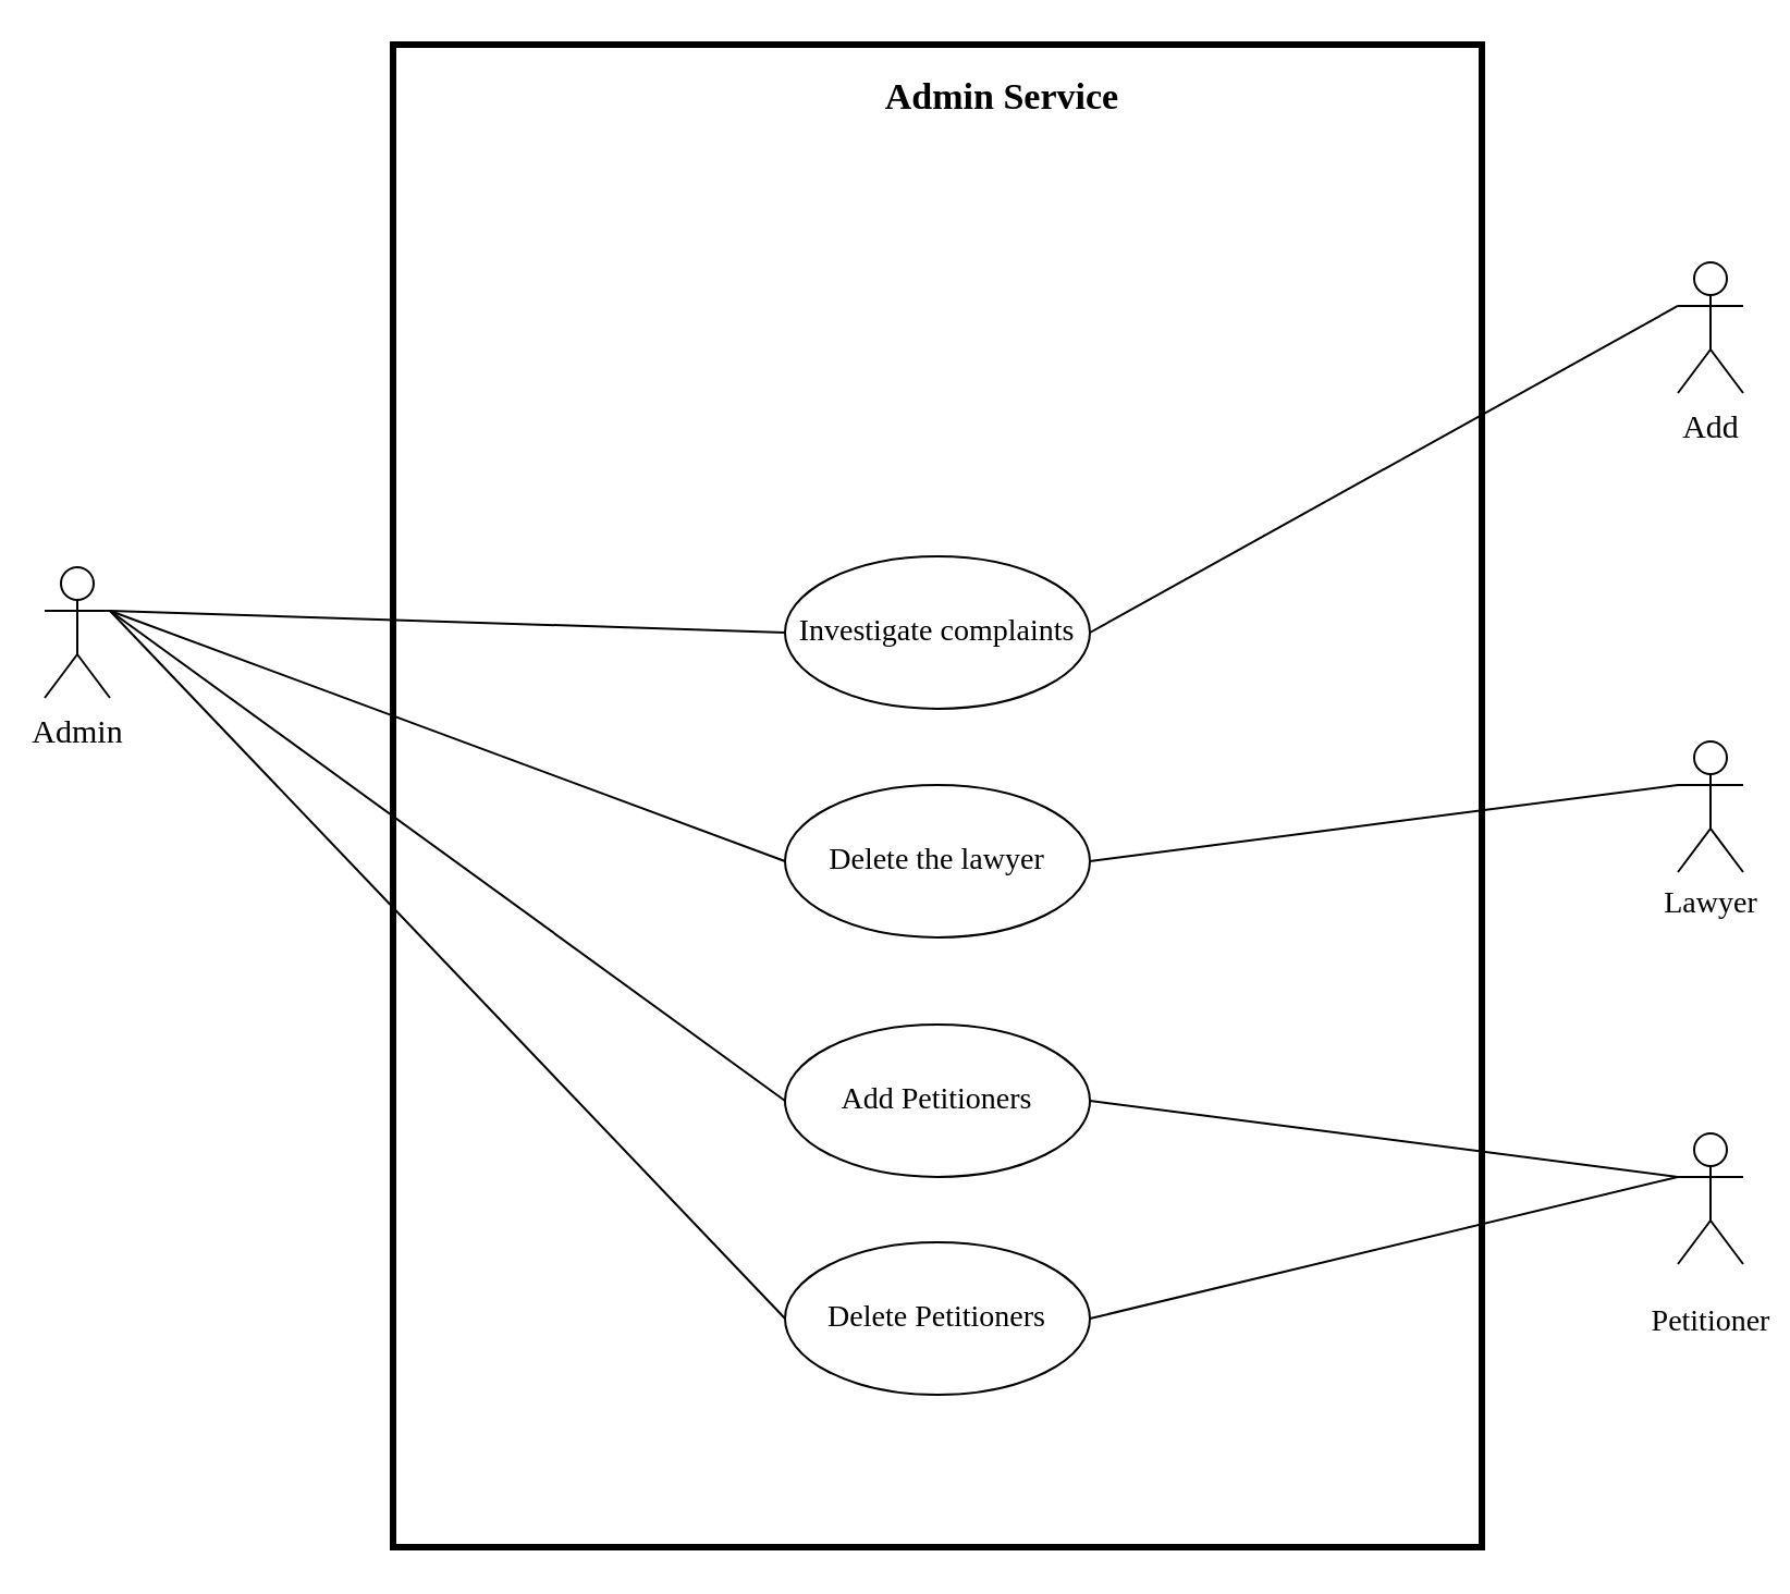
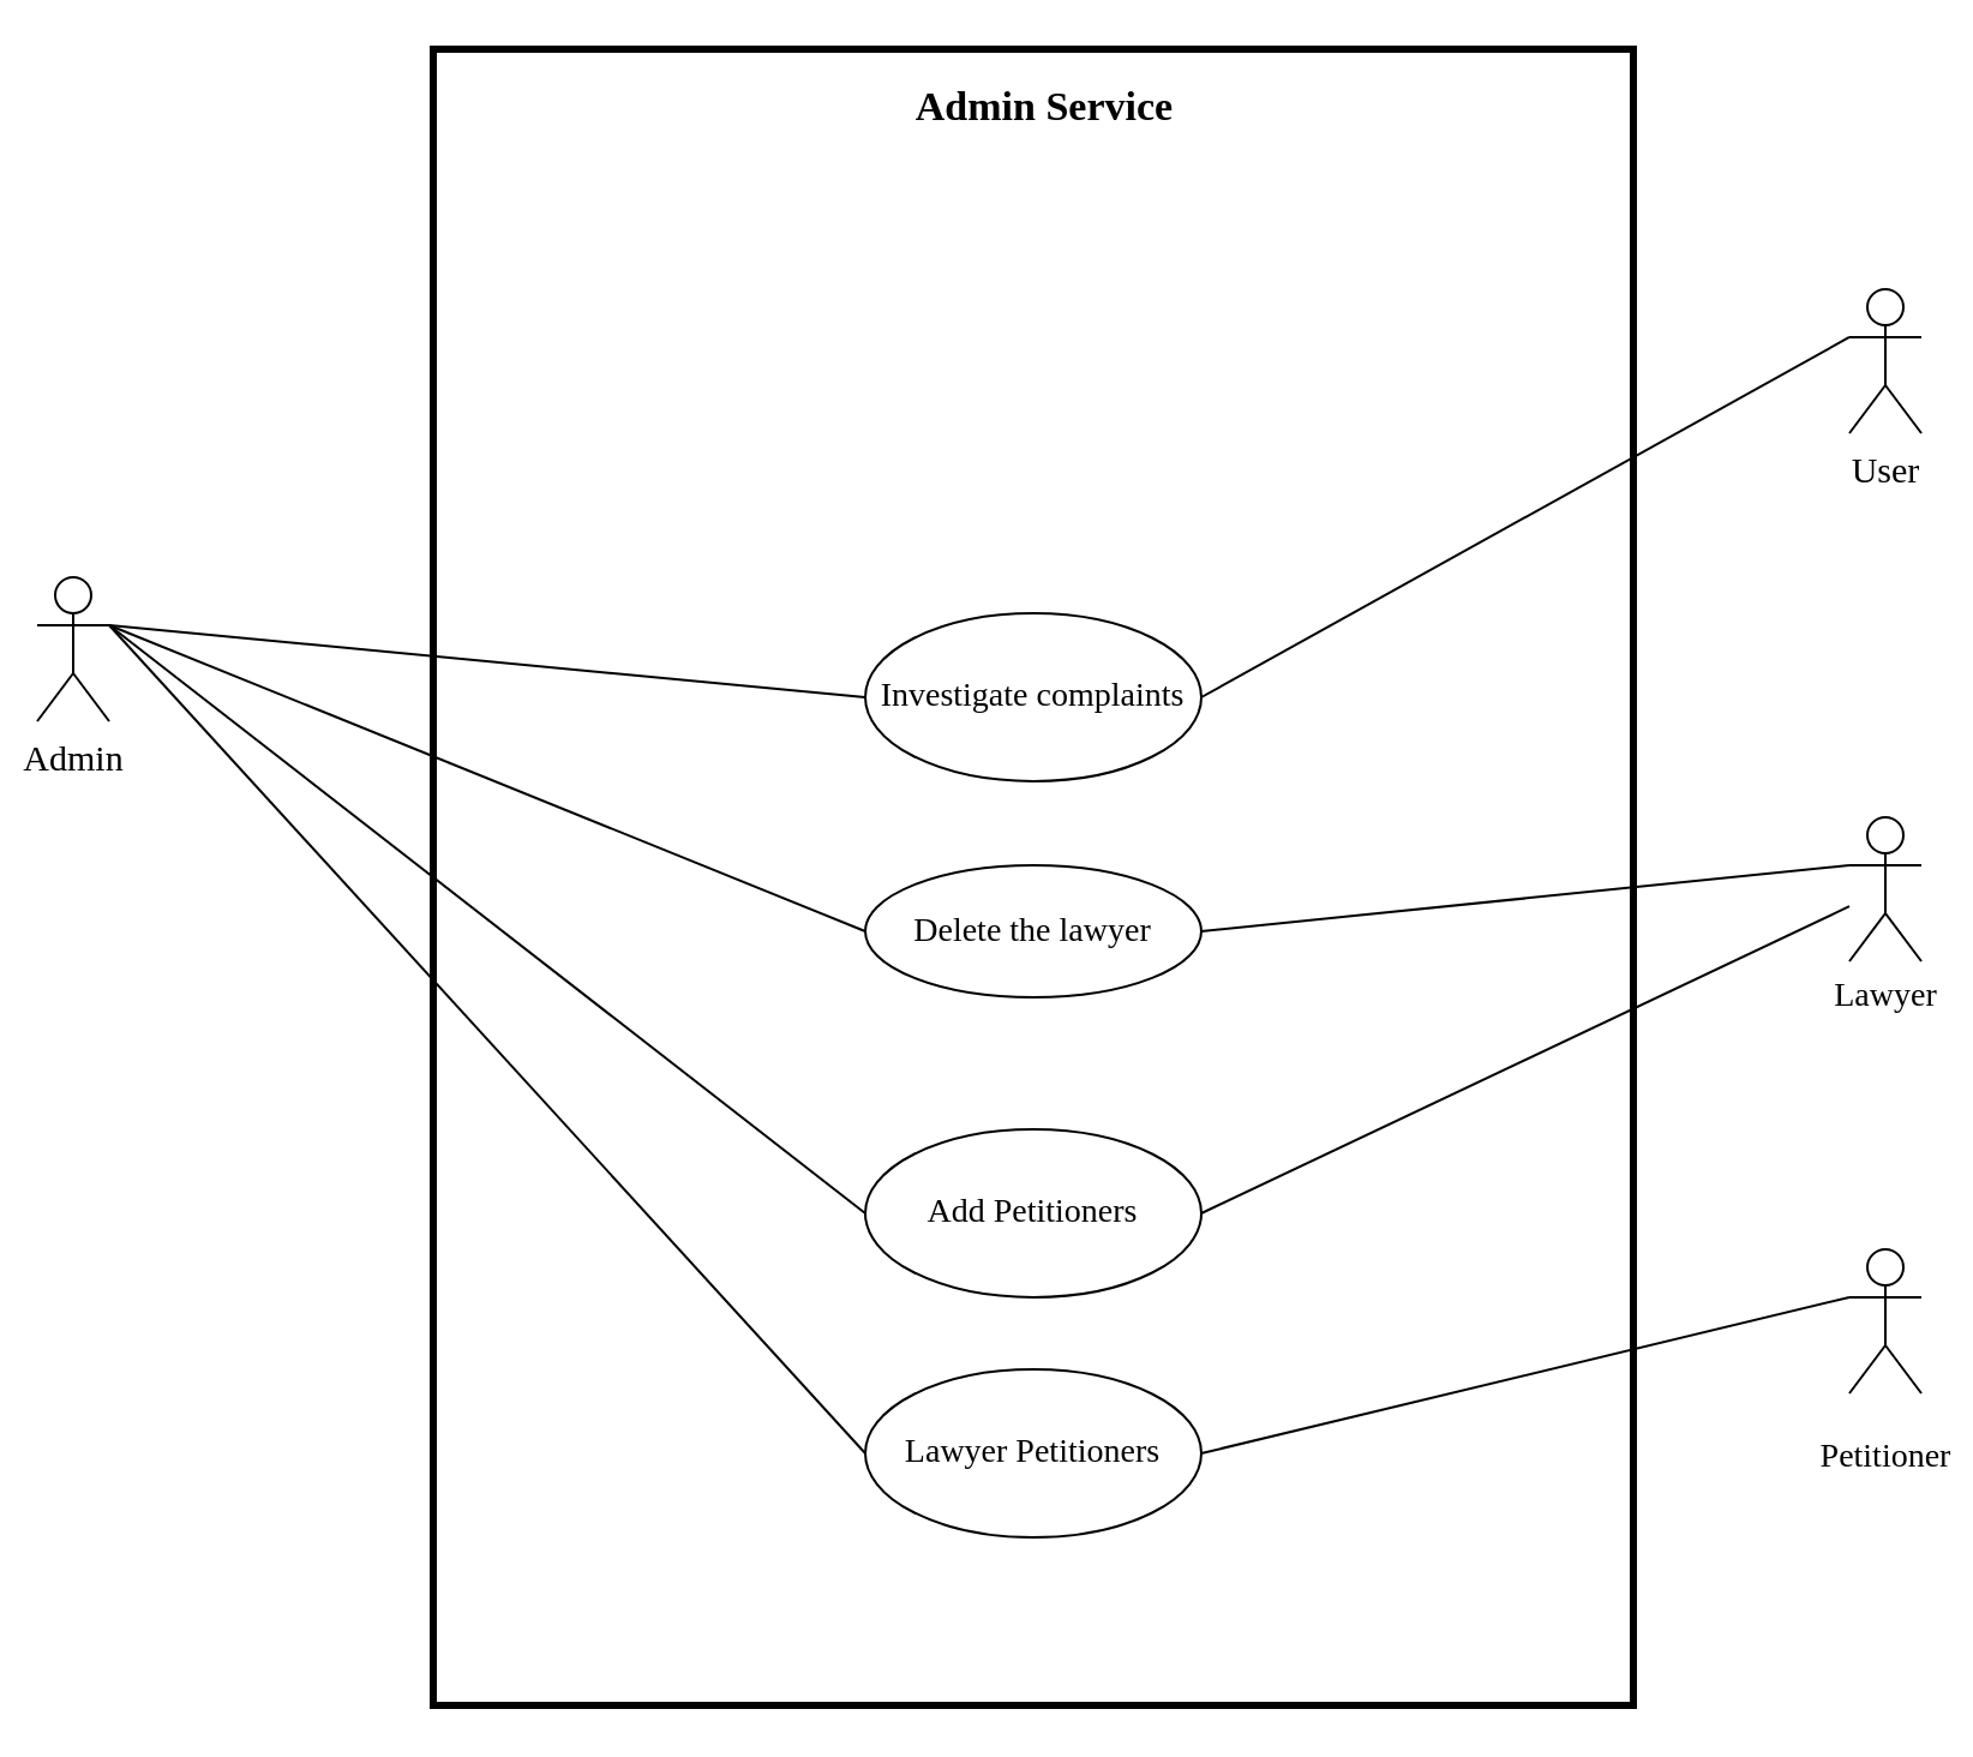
  <mxCell id="0" />
  <mxCell id="1" parent="0" />
  <mxCell id="2" value="" style="rounded=0;whiteSpace=wrap;html=1;fillColor=none;strokeWidth=3;" vertex="1" parent="1"><mxGeometry x="180" y="20" width="500" height="690" as="geometry" /></mxCell>
- <mxCell id="3" value="&lt;font style=&quot;font-size: 17px;&quot;&gt;&lt;b&gt;&lt;font face=&quot;Times New Roman&quot;&gt;Admin Service&lt;br&gt;&lt;/font&gt;&lt;/b&gt;&lt;/font&gt;" style="text;html=1;align=center;verticalAlign=middle;whiteSpace=wrap;rounded=0;" vertex="1" parent="1"><mxGeometry x="405" y="30" width="110" height="30" as="geometry" /></mxCell>
- <mxCell id="4" value="&lt;font style=&quot;font-size: 15px;&quot; face=&quot;Times New Roman&quot;&gt;Admin&lt;br&gt;&lt;/font&gt;" style="shape=umlActor;html=1;verticalLabelPosition=bottom;verticalAlign=top;align=center;" vertex="1" parent="1"><mxGeometry x="20" y="260" width="30" height="60" as="geometry" /></mxCell>
+ <mxCell id="3" value="&lt;font style=&quot;font-size: 17px;&quot;&gt;&lt;b&gt;&lt;font face=&quot;Times New Roman&quot;&gt;Admin Service&lt;br&gt;&lt;/font&gt;&lt;/b&gt;&lt;/font&gt;" style="text;html=1;align=center;verticalAlign=middle;whiteSpace=wrap;rounded=0;" vertex="1" parent="1"><mxGeometry x="380" y="30" width="110" height="30" as="geometry" /></mxCell>
+ <mxCell id="4" value="&lt;font style=&quot;font-size: 15px;&quot; face=&quot;Times New Roman&quot;&gt;Admin&lt;br&gt;&lt;/font&gt;" style="shape=umlActor;html=1;verticalLabelPosition=bottom;verticalAlign=top;align=center;" vertex="1" parent="1"><mxGeometry x="15" y="240" width="30" height="60" as="geometry" /></mxCell>
  <mxCell id="5" value="&lt;pre aria-label=&quot;Translated text: Investigate complaints&quot; dir=&quot;ltr&quot; data-ved=&quot;2ahUKEwib_dqemvWJAxWP2gIHHToVGhYQ3ewLegQIBRAT&quot; style=&quot;text-align: left;&quot; id=&quot;tw-target-text&quot; data-placeholder=&quot;Translation&quot; class=&quot;tw-data-text tw-text-large tw-ta&quot;&gt;&lt;font style=&quot;font-size: 14px;&quot; face=&quot;Times New Roman&quot;&gt;&lt;span lang=&quot;en&quot; class=&quot;Y2IQFc&quot;&gt;Investigate complaints&lt;/span&gt;&lt;/font&gt;&lt;/pre&gt;" style="ellipse;whiteSpace=wrap;html=1;" vertex="1" parent="1"><mxGeometry x="360" y="255" width="140" height="70" as="geometry" /></mxCell>
- <mxCell id="6" value="&lt;font style=&quot;font-size: 14px;&quot; face=&quot;Times New Roman&quot;&gt;Delete the lawyer&lt;br&gt;&lt;/font&gt;" style="ellipse;whiteSpace=wrap;html=1;" vertex="1" parent="1"><mxGeometry x="360" y="360" width="140" height="70" as="geometry" /></mxCell>
+ <mxCell id="6" value="&lt;font style=&quot;font-size: 14px;&quot; face=&quot;Times New Roman&quot;&gt;Delete the lawyer&lt;br&gt;&lt;/font&gt;" style="ellipse;whiteSpace=wrap;html=1;" vertex="1" parent="1"><mxGeometry x="360" y="360" width="140" height="55" as="geometry" /></mxCell>
  <mxCell id="7" value="&lt;font style=&quot;font-size: 14px;&quot; face=&quot;Times New Roman&quot;&gt;Add Petitioners&lt;br&gt;&lt;/font&gt;" style="ellipse;whiteSpace=wrap;html=1;" vertex="1" parent="1"><mxGeometry x="360" y="470" width="140" height="70" as="geometry" /></mxCell>
- <mxCell id="8" value="&lt;font style=&quot;font-size: 14px;&quot; face=&quot;Times New Roman&quot;&gt;Delete Petitioners&lt;br&gt;&lt;/font&gt;" style="ellipse;whiteSpace=wrap;html=1;" vertex="1" parent="1"><mxGeometry x="360" y="570" width="140" height="70" as="geometry" /></mxCell>
+ <mxCell id="8" value="&lt;font style=&quot;font-size: 14px;&quot; face=&quot;Times New Roman&quot;&gt;Lawyer Petitioners&lt;br&gt;&lt;/font&gt;" style="ellipse;whiteSpace=wrap;html=1;" vertex="1" parent="1"><mxGeometry x="360" y="570" width="140" height="70" as="geometry" /></mxCell>
  <mxCell id="9" value="" style="edgeStyle=none;html=1;endArrow=none;verticalAlign=bottom;rounded=0;exitX=1;exitY=0.333;exitDx=0;exitDy=0;exitPerimeter=0;entryX=0;entryY=0.5;entryDx=0;entryDy=0;" edge="1" parent="1" source="4" target="5"><mxGeometry width="160" relative="1" as="geometry"><mxPoint x="400" y="370" as="sourcePoint" /><mxPoint x="560" y="370" as="targetPoint" /></mxGeometry></mxCell>
  <mxCell id="10" value="" style="edgeStyle=none;html=1;endArrow=none;verticalAlign=bottom;rounded=0;exitX=1;exitY=0.333;exitDx=0;exitDy=0;exitPerimeter=0;entryX=0;entryY=0.5;entryDx=0;entryDy=0;" edge="1" parent="1" source="4" target="6"><mxGeometry width="160" relative="1" as="geometry"><mxPoint x="400" y="370" as="sourcePoint" /><mxPoint x="560" y="370" as="targetPoint" /></mxGeometry></mxCell>
  <mxCell id="11" value="" style="edgeStyle=none;html=1;endArrow=none;verticalAlign=bottom;rounded=0;exitX=1;exitY=0.333;exitDx=0;exitDy=0;exitPerimeter=0;entryX=0;entryY=0.5;entryDx=0;entryDy=0;" edge="1" parent="1" source="4" target="7"><mxGeometry width="160" relative="1" as="geometry"><mxPoint x="400" y="370" as="sourcePoint" /><mxPoint x="560" y="370" as="targetPoint" /></mxGeometry></mxCell>
  <mxCell id="12" value="" style="edgeStyle=none;html=1;endArrow=none;verticalAlign=bottom;rounded=0;exitX=1;exitY=0.333;exitDx=0;exitDy=0;exitPerimeter=0;entryX=0;entryY=0.5;entryDx=0;entryDy=0;" edge="1" parent="1" source="4" target="8"><mxGeometry width="160" relative="1" as="geometry"><mxPoint x="400" y="370" as="sourcePoint" /><mxPoint x="560" y="370" as="targetPoint" /></mxGeometry></mxCell>
  <mxCell id="13" value="&lt;pre aria-label=&quot;Translated text: Petitioners&quot; dir=&quot;ltr&quot; data-ved=&quot;2ahUKEwib_dqemvWJAxWP2gIHHToVGhYQ3ewLegQIBRAT&quot; style=&quot;text-align: left;&quot; id=&quot;tw-target-text&quot; data-placeholder=&quot;Translation&quot; class=&quot;tw-data-text tw-text-large tw-ta&quot;&gt;&lt;font style=&quot;font-size: 14px;&quot; face=&quot;Times New Roman&quot;&gt;&lt;span lang=&quot;en&quot; class=&quot;Y2IQFc&quot;&gt;Petitioner&lt;/span&gt;&lt;/font&gt;&lt;/pre&gt;" style="shape=umlActor;html=1;verticalLabelPosition=bottom;verticalAlign=top;align=center;" vertex="1" parent="1"><mxGeometry x="770" y="520" width="30" height="60" as="geometry" /></mxCell>
  <mxCell id="14" value="&lt;font style=&quot;font-size: 14px;&quot; face=&quot;Times New Roman&quot;&gt;Lawyer&lt;/font&gt;" style="shape=umlActor;html=1;verticalLabelPosition=bottom;verticalAlign=top;align=center;" vertex="1" parent="1"><mxGeometry x="770" y="340" width="30" height="60" as="geometry" /></mxCell>
- <mxCell id="15" value="&lt;font style=&quot;font-size: 15px;&quot; face=&quot;Times New Roman&quot;&gt;Add&lt;br&gt;&lt;/font&gt;" style="shape=umlActor;html=1;verticalLabelPosition=bottom;verticalAlign=top;align=center;" vertex="1" parent="1"><mxGeometry x="770" y="120" width="30" height="60" as="geometry" /></mxCell>
+ <mxCell id="15" value="&lt;font style=&quot;font-size: 15px;&quot; face=&quot;Times New Roman&quot;&gt;User&lt;br&gt;&lt;/font&gt;" style="shape=umlActor;html=1;verticalLabelPosition=bottom;verticalAlign=top;align=center;" vertex="1" parent="1"><mxGeometry x="770" y="120" width="30" height="60" as="geometry" /></mxCell>
  <mxCell id="16" value="" style="edgeStyle=none;html=1;endArrow=none;verticalAlign=bottom;rounded=0;entryX=1;entryY=0.5;entryDx=0;entryDy=0;exitX=0;exitY=0.333;exitDx=0;exitDy=0;exitPerimeter=0;" edge="1" parent="1" source="15" target="5"><mxGeometry width="160" relative="1" as="geometry"><mxPoint x="400" y="370" as="sourcePoint" /><mxPoint x="560" y="370" as="targetPoint" /></mxGeometry></mxCell>
  <mxCell id="17" value="" style="edgeStyle=none;html=1;endArrow=none;verticalAlign=bottom;rounded=0;exitX=1;exitY=0.5;exitDx=0;exitDy=0;entryX=0;entryY=0.333;entryDx=0;entryDy=0;entryPerimeter=0;" edge="1" parent="1" source="6" target="14"><mxGeometry width="160" relative="1" as="geometry"><mxPoint x="400" y="370" as="sourcePoint" /><mxPoint x="560" y="370" as="targetPoint" /></mxGeometry></mxCell>
- <mxCell id="18" value="" style="edgeStyle=none;html=1;endArrow=none;verticalAlign=bottom;rounded=0;exitX=1;exitY=0.5;exitDx=0;exitDy=0;entryX=0;entryY=0.333;entryDx=0;entryDy=0;entryPerimeter=0;" edge="1" parent="1" source="7" target="13"><mxGeometry width="160" relative="1" as="geometry"><mxPoint x="400" y="370" as="sourcePoint" /><mxPoint x="560" y="370" as="targetPoint" /></mxGeometry></mxCell>
+ <mxCell id="18" value="" style="edgeStyle=none;html=1;endArrow=none;verticalAlign=bottom;rounded=0;exitX=1;exitY=0.5;exitDx=0;exitDy=0;" edge="1" parent="1" source="7" target="14"><mxGeometry width="160" relative="1" as="geometry"><mxPoint x="400" y="370" as="sourcePoint" /><mxPoint x="560" y="370" as="targetPoint" /></mxGeometry></mxCell>
  <mxCell id="19" value="" style="edgeStyle=none;html=1;endArrow=none;verticalAlign=bottom;rounded=0;entryX=0;entryY=0.333;entryDx=0;entryDy=0;entryPerimeter=0;exitX=1;exitY=0.5;exitDx=0;exitDy=0;" edge="1" parent="1" source="8" target="13"><mxGeometry width="160" relative="1" as="geometry"><mxPoint x="400" y="370" as="sourcePoint" /><mxPoint x="560" y="370" as="targetPoint" /></mxGeometry></mxCell>
